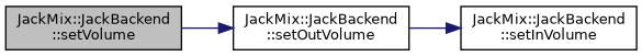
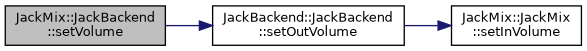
  digraph {
    rankdir=LR
    node [color=black fillcolor=white fontname=Helvetica fontsize=10 shape=record style=filled]
    edge [color=midnightblue fontname=Helvetica fontsize=10 labelfontname=Helvetica labelfontsize=10 style=solid]
    n1 [fillcolor=grey75 fontcolor=black height=0.2 label="JackMix::JackBackend\l::setVolume" width=0.4]
-   n2 [height=0.2 label="JackMix::JackBackend\l::setOutVolume" width=0.4]
-   n3 [height=0.2 label="JackMix::JackBackend\l::setInVolume" width=0.4]
+   n2 [height=0.2 label="JackBackend::JackBackend\l::setOutVolume" width=0.4]
+   n3 [height=0.2 label="JackMix::JackMix\l::setInVolume" width=0.4]
    n1 -> n2
    n2 -> n3
  }
